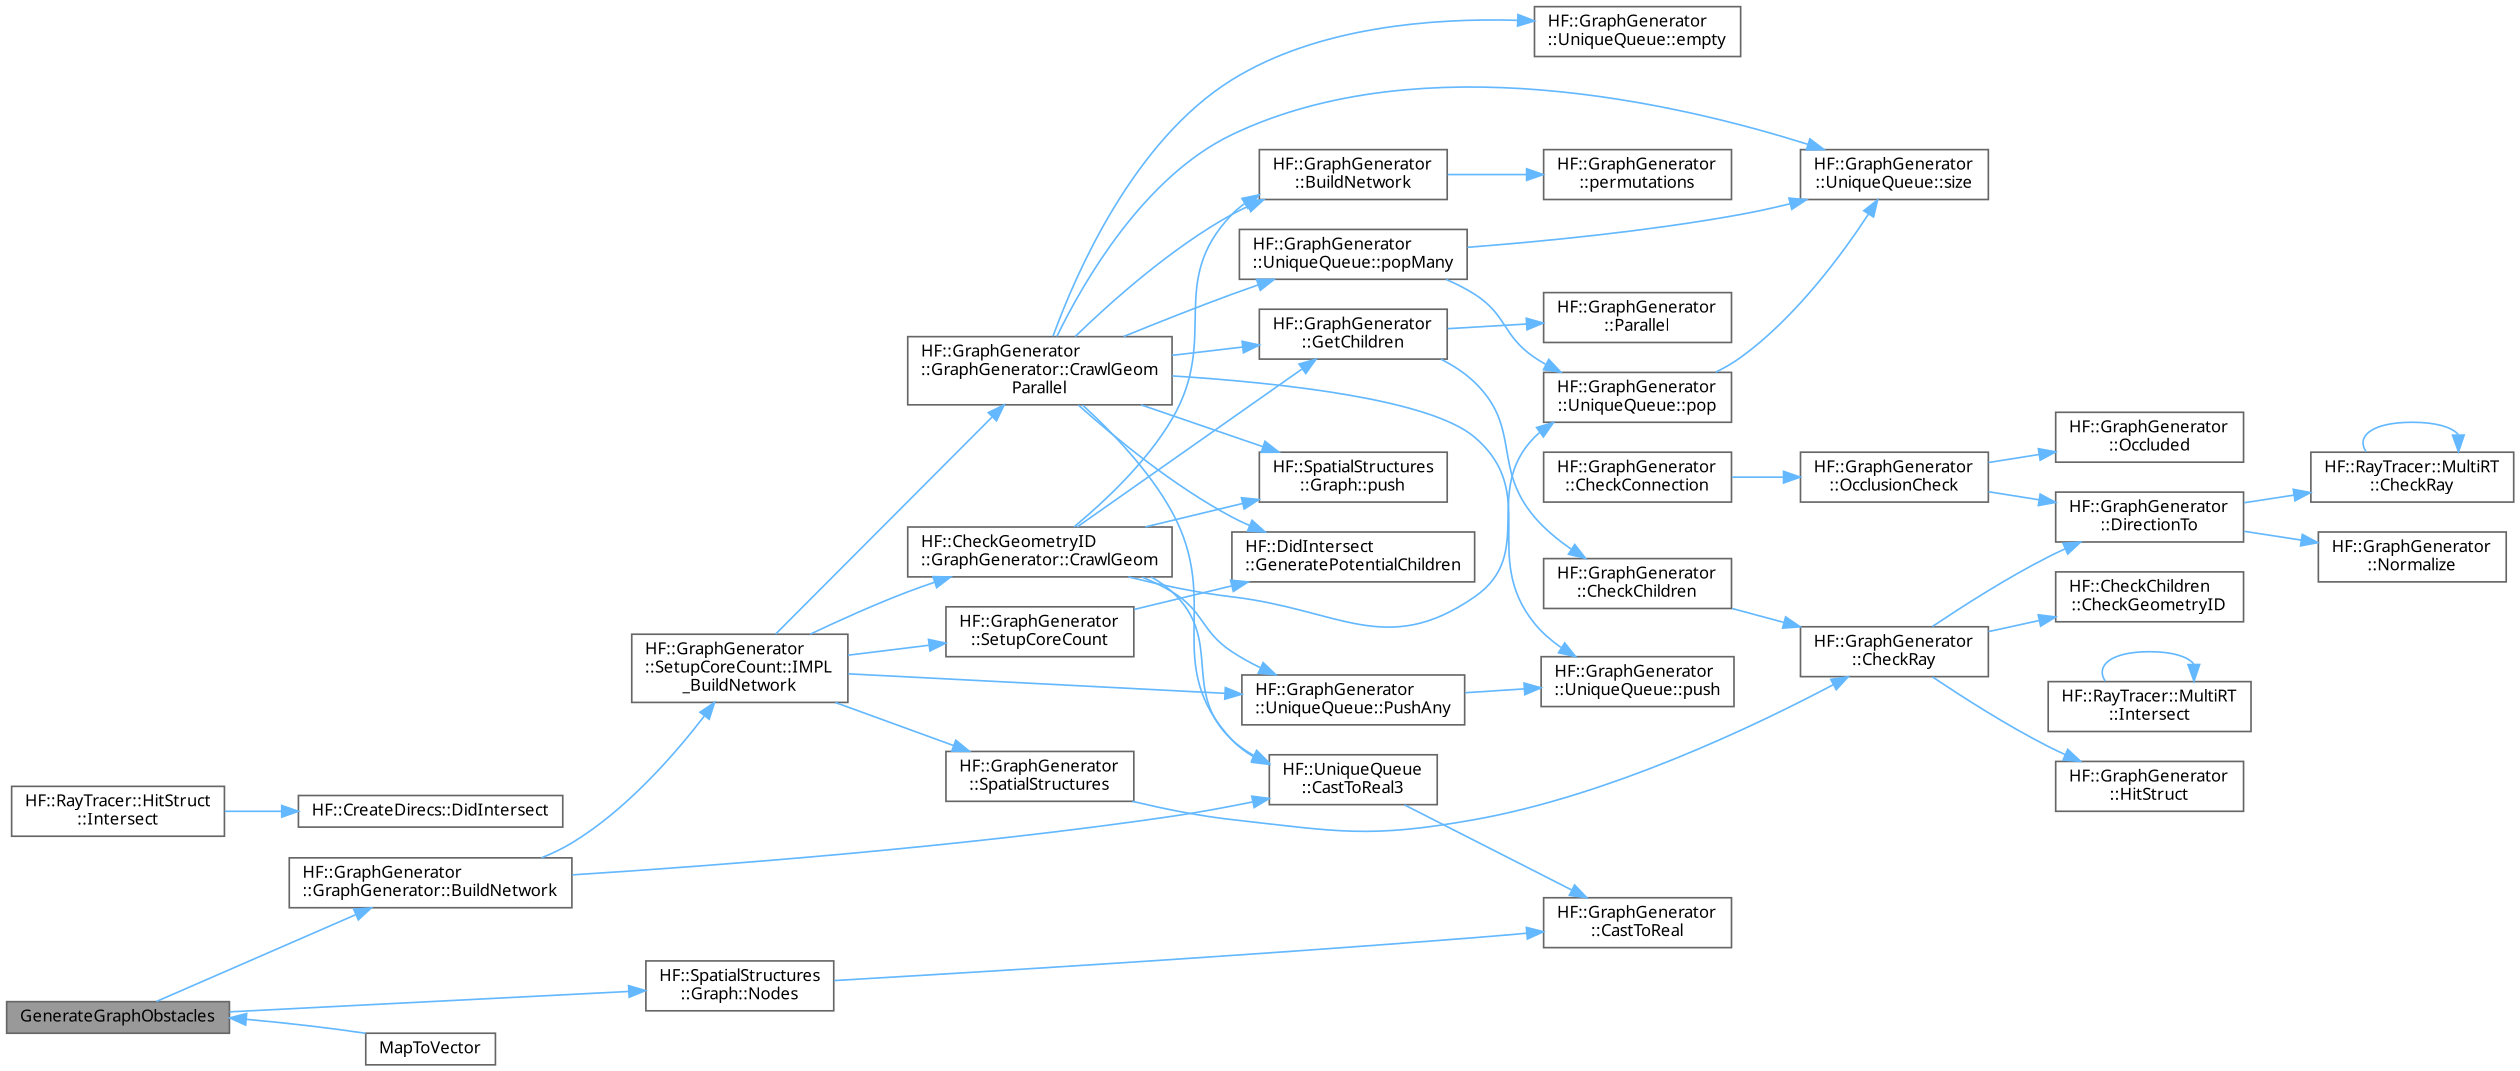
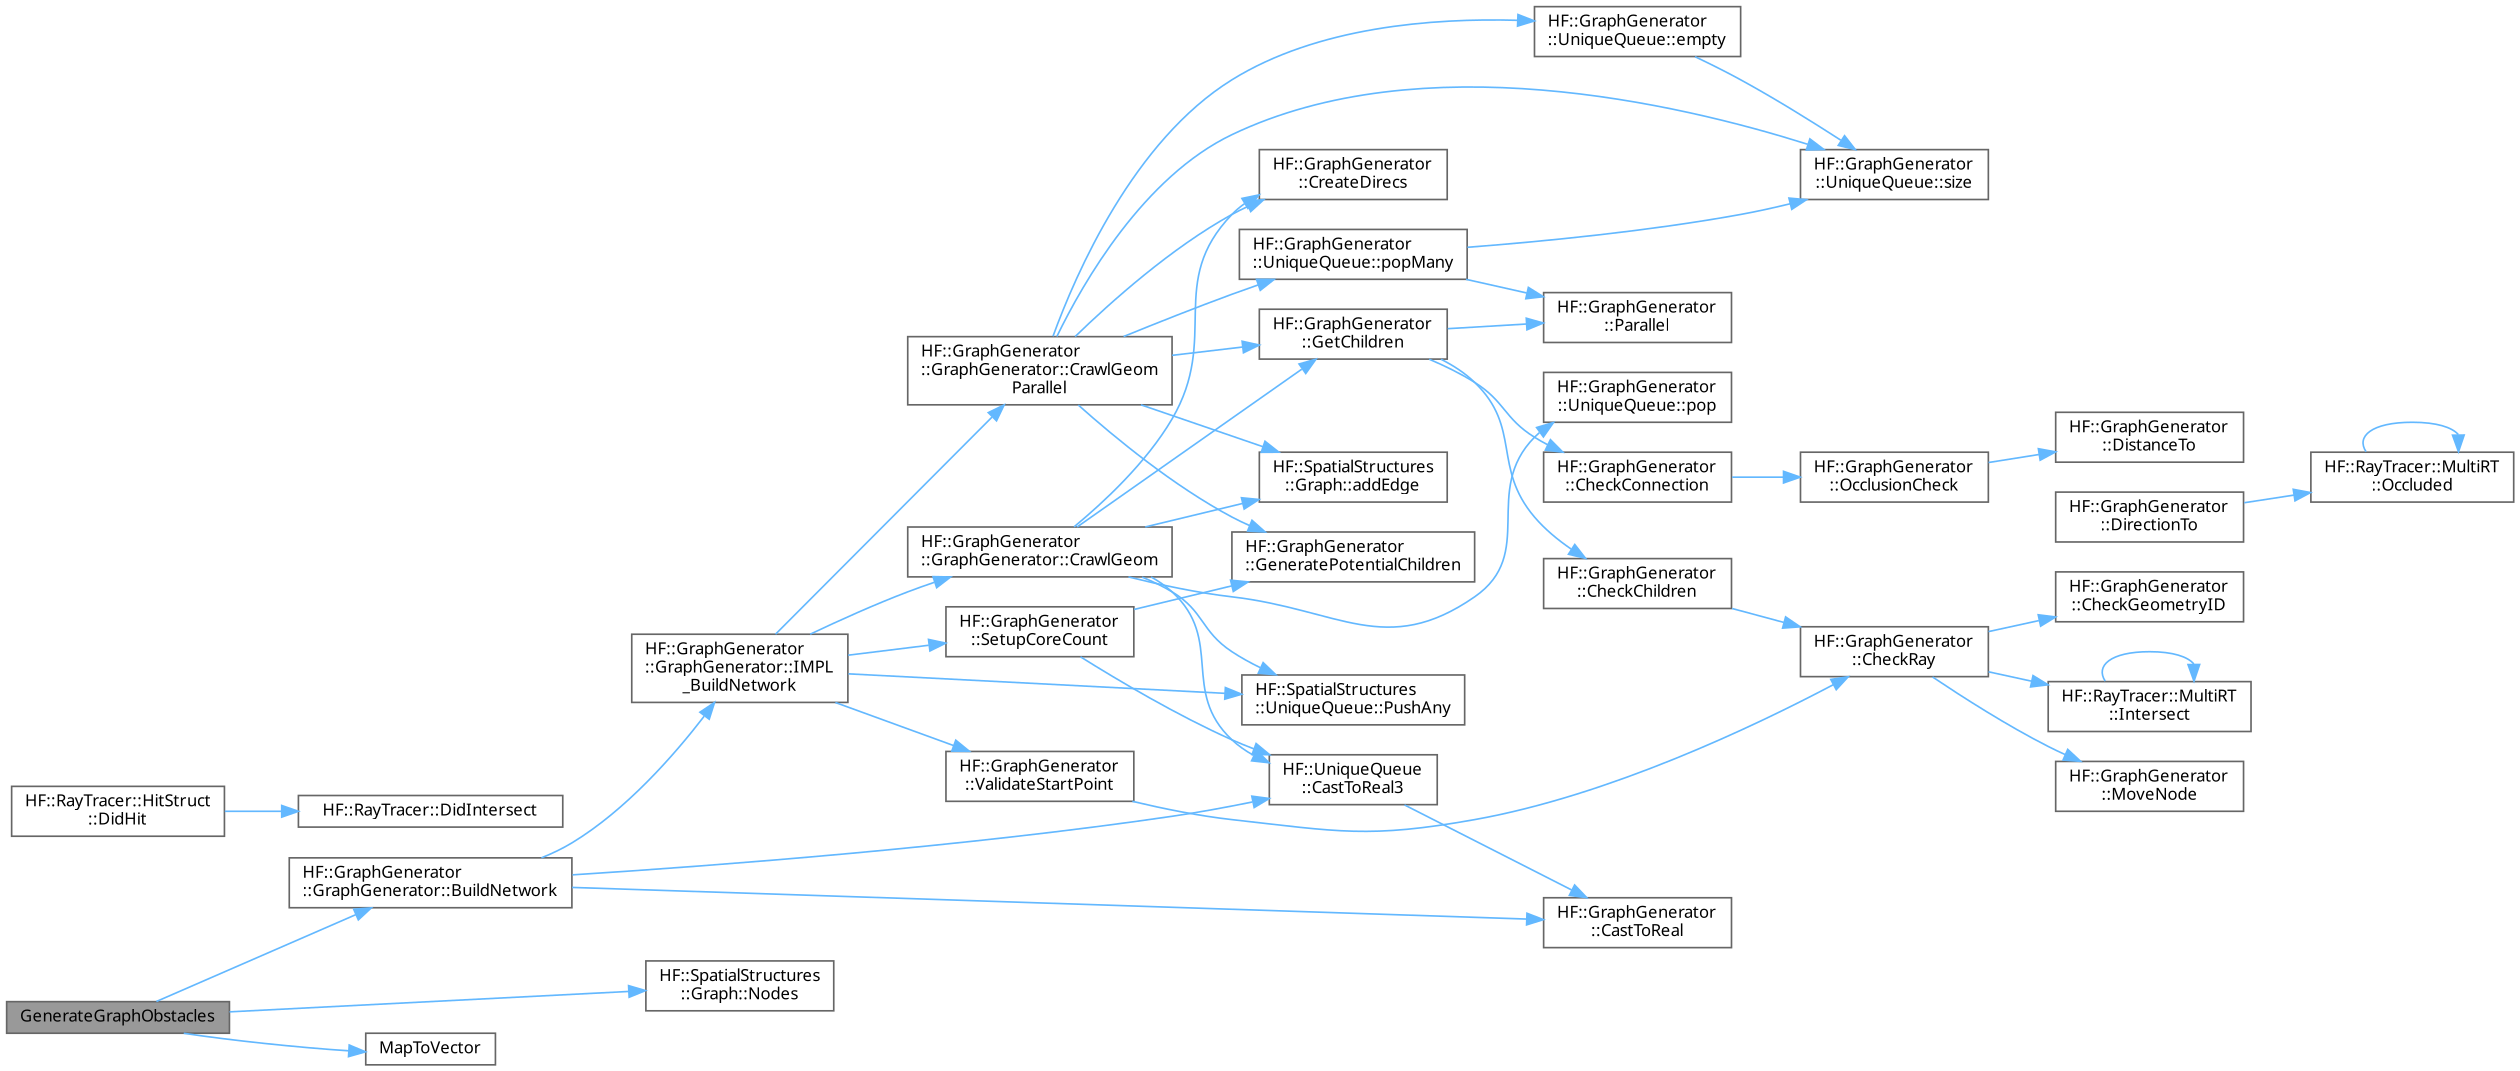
  digraph {
    fontname="Noto Sans"
    rankdir=LR
    node [color=grey40 fillcolor=white fontname="Noto Sans" fontsize=10 shape=box style=filled]
    edge [color=steelblue1 fontname="Noto Sans" fontsize=10 labelfontname=Helvetica labelfontsize=10 style=solid]
    n1 [color=gray40 fillcolor=grey60 fontcolor=black height=0.2 label=GenerateGraphObstacles width=0.4]
    n2 [height=0.2 label="HF::GraphGenerator\l::GraphGenerator::BuildNetwork" width=0.4]
    n3 [height=0.2 label=MapToVector width=0.4]
    n4 [height=0.2 label="HF::SpatialStructures\l::Graph::Nodes" width=0.4]
    n5 [height=0.2 label="HF::GraphGenerator\l::CastToReal" width=0.4]
    n6 [height=0.2 label="HF::UniqueQueue\l::CastToReal3" width=0.4]
-   n7 [height=0.2 label="HF::GraphGenerator\l::SetupCoreCount::IMPL\l_BuildNetwork" width=0.4]
-   n8 [height=0.2 label="HF::CheckGeometryID\l::GraphGenerator::CrawlGeom" width=0.4]
-   n9 [height=0.2 label="HF::GraphGenerator\l::UniqueQueue::PushAny" width=0.4]
+   n7 [height=0.2 label="HF::GraphGenerator\l::GraphGenerator::IMPL\l_BuildNetwork" width=0.4]
+   n8 [height=0.2 label="HF::GraphGenerator\l::GraphGenerator::CrawlGeom" width=0.4]
+   n9 [height=0.2 label="HF::SpatialStructures\l::UniqueQueue::PushAny" width=0.4]
    n10 [height=0.2 label="HF::GraphGenerator\l::GraphGenerator::CrawlGeom\lParallel" width=0.4]
    n11 [height=0.2 label="HF::GraphGenerator\l::SetupCoreCount" width=0.4]
-   n12 [height=0.2 label="HF::GraphGenerator\l::SpatialStructures" width=0.4]
-   n13 [height=0.2 label="HF::SpatialStructures\l::Graph::push" width=0.4]
-   n14 [height=0.2 label="HF::GraphGenerator\l::BuildNetwork" width=0.4]
+   n12 [height=0.2 label="HF::GraphGenerator\l::ValidateStartPoint" width=0.4]
+   n13 [height=0.2 label="HF::SpatialStructures\l::Graph::addEdge" width=0.4]
+   n14 [height=0.2 label="HF::GraphGenerator\l::CreateDirecs" width=0.4]
    n15 [height=0.2 label="HF::GraphGenerator\l::GetChildren" width=0.4]
    n16 [height=0.2 label="HF::GraphGenerator\l::UniqueQueue::pop" width=0.4]
-   n17 [height=0.2 label="HF::GraphGenerator\l::UniqueQueue::push" width=0.4]
    n18 [height=0.2 label="HF::GraphGenerator\l::UniqueQueue::empty" width=0.4]
-   n19 [height=0.2 label="HF::DidIntersect\l::GeneratePotentialChildren" width=0.4]
+   n19 [height=0.2 label="HF::GraphGenerator\l::GeneratePotentialChildren" width=0.4]
    n20 [height=0.2 label="HF::GraphGenerator\l::UniqueQueue::size" width=0.4]
    n21 [height=0.2 label="HF::GraphGenerator\l::UniqueQueue::popMany" width=0.4]
    n22 [height=0.2 label="HF::GraphGenerator\l::CheckRay" width=0.4]
-   n23 [height=0.2 label="HF::GraphGenerator\l::permutations" width=0.4]
    n24 [height=0.2 label="HF::GraphGenerator\l::CheckChildren" width=0.4]
    n25 [height=0.2 label="HF::GraphGenerator\l::CheckConnection" width=0.4]
    n26 [height=0.2 label="HF::GraphGenerator\l::Parallel" width=0.4]
    n27 [height=0.2 label="HF::GraphGenerator\l::OcclusionCheck" width=0.4]
-   n28 [height=0.2 label="HF::GraphGenerator\l::Occluded" width=0.4]
-   n29 [height=0.2 label="HF::CheckChildren\l::CheckGeometryID" width=0.4]
+   n28 [height=0.2 label="HF::GraphGenerator\l::DistanceTo" width=0.4]
+   n29 [height=0.2 label="HF::GraphGenerator\l::CheckGeometryID" width=0.4]
    n30 [height=0.2 label="HF::RayTracer::MultiRT\l::Intersect" width=0.4]
-   n31 [height=0.2 label="HF::GraphGenerator\l::HitStruct" width=0.4]
-   n32 [height=0.2 label="HF::RayTracer::HitStruct\l::Intersect" width=0.4]
-   n33 [height=0.2 label="HF::CreateDirecs::DidIntersect" width=0.4]
+   n31 [height=0.2 label="HF::GraphGenerator\l::MoveNode" width=0.4]
+   n32 [height=0.2 label="HF::RayTracer::HitStruct\l::DidHit" width=0.4]
+   n33 [height=0.2 label="HF::RayTracer::DidIntersect" width=0.4]
    n34 [height=0.2 label="HF::GraphGenerator\l::DirectionTo" width=0.4]
-   n35 [height=0.2 label="HF::RayTracer::MultiRT\l::CheckRay" width=0.4]
-   n36 [height=0.2 label="HF::GraphGenerator\l::Normalize" width=0.4]
+   n35 [height=0.2 label="HF::RayTracer::MultiRT\l::Occluded" width=0.4]
    n1 -> n2
-   n3 -> n1
+   n1 -> n3
    n1 -> n4
-   n4 -> n5
+   n2 -> n5
    n2 -> n6
    n2 -> n7
    n6 -> n5
    n7 -> n8
    n7 -> n9
    n7 -> n10
    n7 -> n11
    n7 -> n12
    n8 -> n6
    n8 -> n9
    n8 -> n13
    n8 -> n14
    n8 -> n15
    n8 -> n16
-   n9 -> n17
-   n10 -> n6
+   n11 -> n6
    n10 -> n13
    n10 -> n14
    n10 -> n15
-   n10 -> n17
    n10 -> n18
    n10 -> n19
    n10 -> n20
    n10 -> n21
    n11 -> n19
    n12 -> n22
-   n14 -> n23
    n15 -> n24
+   n15 -> n25
    n15 -> n26
-   n16 -> n20
-   n21 -> n16
+   n18 -> n20
+   n21 -> n26
    n21 -> n20
    n22 -> n29
-   n22 -> n34
+   n22 -> n30
    n22 -> n31
    n24 -> n22
    n25 -> n27
    n27 -> n28
-   n27 -> n34
    n30 -> n30
    n32 -> n33
    n34 -> n35
-   n34 -> n36
    n35 -> n35
  }
